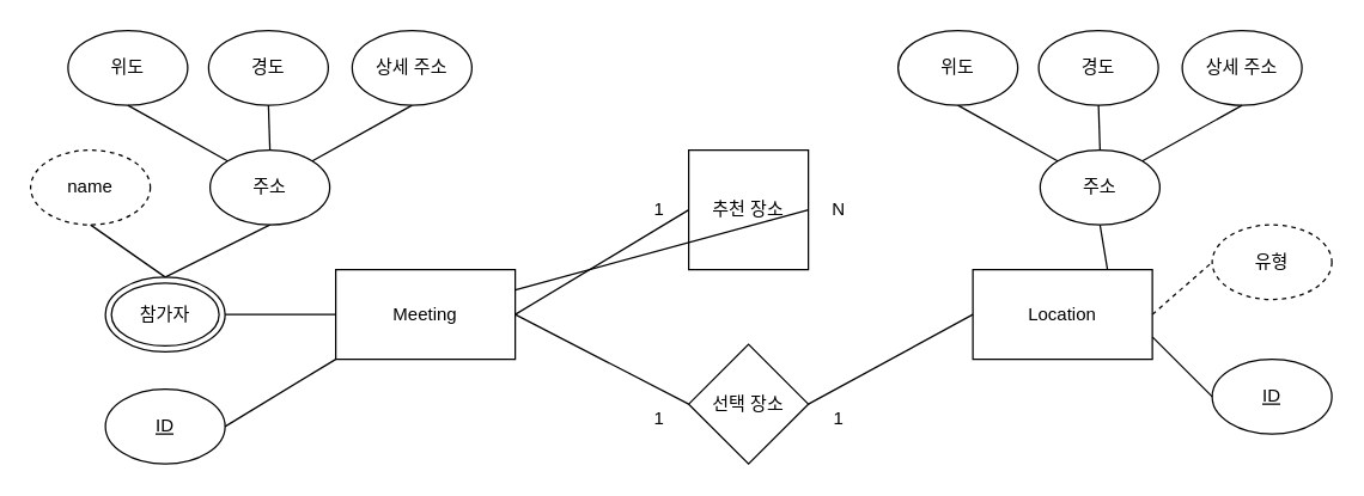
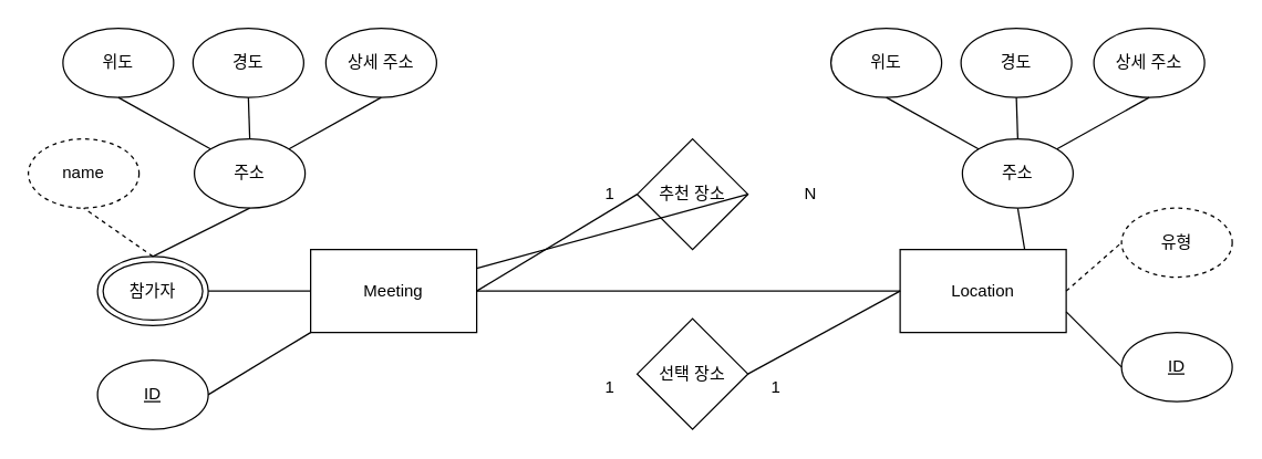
  <mxCell id="0" />
  <mxCell id="1" parent="0" />
  <mxCell id="2" value="Meeting" style="rounded=0;whiteSpace=wrap;html=1;" vertex="1" parent="1"><mxGeometry x="224" y="180" width="120" height="60" as="geometry" /></mxCell>
  <mxCell id="3" value="&lt;u&gt;ID&lt;/u&gt;" style="ellipse;whiteSpace=wrap;html=1;" vertex="1" parent="1"><mxGeometry x="70" y="260" width="80" height="50" as="geometry" /></mxCell>
  <mxCell id="4" value="name" style="ellipse;whiteSpace=wrap;html=1;dashed=1;" vertex="1" parent="1"><mxGeometry x="20" y="100" width="80" height="50" as="geometry" /></mxCell>
  <mxCell id="5" value="참가자" style="ellipse;shape=doubleEllipse;whiteSpace=wrap;html=1;" vertex="1" parent="1"><mxGeometry x="70" y="185" width="80" height="50" as="geometry" /></mxCell>
  <mxCell id="6" value="주소" style="ellipse;whiteSpace=wrap;html=1;direction=south;" vertex="1" parent="1"><mxGeometry x="140" y="100" width="80" height="50" as="geometry" /></mxCell>
  <mxCell id="7" value="위도" style="ellipse;whiteSpace=wrap;html=1;" vertex="1" parent="1"><mxGeometry x="45" y="20" width="80" height="50" as="geometry" /></mxCell>
  <mxCell id="8" value="상세 주소" style="ellipse;whiteSpace=wrap;html=1;" vertex="1" parent="1"><mxGeometry x="235" y="20" width="80" height="50" as="geometry" /></mxCell>
  <mxCell id="9" value="경도" style="ellipse;whiteSpace=wrap;html=1;" vertex="1" parent="1"><mxGeometry x="139" y="20" width="80" height="50" as="geometry" /></mxCell>
  <mxCell id="10" value="Location" style="rounded=0;whiteSpace=wrap;html=1;" vertex="1" parent="1"><mxGeometry x="650" y="180" width="120" height="60" as="geometry" /></mxCell>
- <mxCell id="11" value="추천 장소" style="whiteSpace=wrap;html=1;rounded=0;" vertex="1" parent="1"><mxGeometry x="460" y="100" width="80" height="80" as="geometry" /></mxCell>
+ <mxCell id="11" value="추천 장소" style="rhombus;whiteSpace=wrap;html=1;" vertex="1" parent="1"><mxGeometry x="460" y="100" width="80" height="80" as="geometry" /></mxCell>
  <mxCell id="12" value="선택 장소" style="rhombus;whiteSpace=wrap;html=1;" vertex="1" parent="1"><mxGeometry x="460" y="230" width="80" height="80" as="geometry" /></mxCell>
  <mxCell id="13" value="&lt;u&gt;ID&lt;/u&gt;" style="ellipse;whiteSpace=wrap;html=1;" vertex="1" parent="1"><mxGeometry x="810" y="240" width="80" height="50" as="geometry" /></mxCell>
  <mxCell id="14" value="유형" style="ellipse;whiteSpace=wrap;html=1;dashed=1;" vertex="1" parent="1"><mxGeometry x="810" y="150" width="80" height="50" as="geometry" /></mxCell>
  <mxCell id="15" value="" style="endArrow=none;html=1;rounded=0;exitX=1;exitY=0.5;exitDx=0;exitDy=0;entryX=0;entryY=1;entryDx=0;entryDy=0;" edge="1" parent="1" source="3" target="2"><mxGeometry width="50" height="50" relative="1" as="geometry"><mxPoint x="380" y="290" as="sourcePoint" /><mxPoint x="430" y="240" as="targetPoint" /></mxGeometry></mxCell>
  <mxCell id="16" value="" style="endArrow=none;html=1;rounded=0;entryX=0;entryY=0.5;entryDx=0;entryDy=0;" edge="1" parent="1" target="11"><mxGeometry width="50" height="50" relative="1" as="geometry"><mxPoint x="344" y="210" as="sourcePoint" /><mxPoint x="460" y="130" as="targetPoint" /></mxGeometry></mxCell>
  <mxCell id="17" value="" style="endArrow=none;html=1;rounded=0;exitX=1;exitY=0.5;exitDx=0;exitDy=0;entryX=0;entryY=0.5;entryDx=0;entryDy=0;" edge="1" parent="1" source="5" target="2"><mxGeometry width="50" height="50" relative="1" as="geometry"><mxPoint x="80" y="80" as="sourcePoint" /><mxPoint x="190" y="230" as="targetPoint" /></mxGeometry></mxCell>
- <mxCell id="18" value="" style="endArrow=none;html=1;rounded=0;exitX=0.5;exitY=0;exitDx=0;exitDy=0;entryX=0.5;entryY=1;entryDx=0;entryDy=0;" edge="1" parent="1" source="5" target="4"><mxGeometry width="50" height="50" relative="1" as="geometry"><mxPoint x="110" y="130" as="sourcePoint" /><mxPoint x="100" y="140" as="targetPoint" /></mxGeometry></mxCell>
+ <mxCell id="18" value="" style="endArrow=none;html=1;rounded=0;exitX=0.5;exitY=0;exitDx=0;exitDy=0;entryX=0.5;entryY=1;entryDx=0;entryDy=0;dashed=1;" edge="1" parent="1" source="5" target="4"><mxGeometry width="50" height="50" relative="1" as="geometry"><mxPoint x="110" y="130" as="sourcePoint" /><mxPoint x="100" y="140" as="targetPoint" /></mxGeometry></mxCell>
  <mxCell id="19" value="" style="endArrow=none;html=1;rounded=0;exitX=0.5;exitY=0;exitDx=0;exitDy=0;entryX=1;entryY=0.5;entryDx=0;entryDy=0;" edge="1" parent="1" source="5" target="6"><mxGeometry width="50" height="50" relative="1" as="geometry"><mxPoint x="80" y="80" as="sourcePoint" /><mxPoint x="130" y="30" as="targetPoint" /></mxGeometry></mxCell>
  <mxCell id="20" value="" style="endArrow=none;html=1;rounded=0;exitX=0;exitY=1;exitDx=0;exitDy=0;entryX=0.5;entryY=1;entryDx=0;entryDy=0;" edge="1" parent="1" source="6" target="7"><mxGeometry width="50" height="50" relative="1" as="geometry"><mxPoint x="430" y="120" as="sourcePoint" /><mxPoint x="480" y="70" as="targetPoint" /></mxGeometry></mxCell>
  <mxCell id="21" value="" style="endArrow=none;html=1;rounded=0;exitX=0;exitY=0.5;exitDx=0;exitDy=0;entryX=0.5;entryY=1;entryDx=0;entryDy=0;" edge="1" parent="1" source="6" target="9"><mxGeometry width="50" height="50" relative="1" as="geometry"><mxPoint x="440" y="130" as="sourcePoint" /><mxPoint x="490" y="80" as="targetPoint" /></mxGeometry></mxCell>
  <mxCell id="22" value="" style="endArrow=none;html=1;rounded=0;exitX=0;exitY=0;exitDx=0;exitDy=0;entryX=0.5;entryY=1;entryDx=0;entryDy=0;" edge="1" parent="1" source="6" target="8"><mxGeometry width="50" height="50" relative="1" as="geometry"><mxPoint x="240" y="150" as="sourcePoint" /><mxPoint x="290" y="100" as="targetPoint" /></mxGeometry></mxCell>
  <mxCell id="23" value="" style="endArrow=none;html=1;rounded=0;exitX=0.75;exitY=0;exitDx=0;exitDy=0;" edge="1" parent="1" source="10"><mxGeometry width="50" height="50" relative="1" as="geometry"><mxPoint x="685" y="200" as="sourcePoint" /><mxPoint x="735" y="150" as="targetPoint" /></mxGeometry></mxCell>
- <mxCell id="24" value="" style="endArrow=none;html=1;rounded=0;exitX=1;exitY=0.5;exitDx=0;exitDy=0;entryX=0;entryY=0.5;entryDx=0;entryDy=0;" edge="1" parent="1" source="2" target="12"><mxGeometry width="50" height="50" relative="1" as="geometry"><mxPoint x="380" y="60" as="sourcePoint" /><mxPoint x="430" y="10" as="targetPoint" /></mxGeometry></mxCell>
+ <mxCell id="24" value="" style="endArrow=none;html=1;rounded=0;exitX=1;exitY=0.5;exitDx=0;exitDy=0;" edge="1" parent="1" source="2" target="10"><mxGeometry width="50" height="50" relative="1" as="geometry"><mxPoint x="380" y="60" as="sourcePoint" /><mxPoint x="430" y="10" as="targetPoint" /></mxGeometry></mxCell>
  <mxCell id="25" value="" style="endArrow=none;html=1;rounded=0;exitX=1;exitY=0.5;exitDx=0;exitDy=0;" edge="1" parent="1" source="12"><mxGeometry width="50" height="50" relative="1" as="geometry"><mxPoint x="600" y="260" as="sourcePoint" /><mxPoint x="650" y="210" as="targetPoint" /></mxGeometry></mxCell>
  <mxCell id="26" value="" style="endArrow=none;html=1;rounded=0;exitX=1;exitY=0.5;exitDx=0;exitDy=0;" edge="1" parent="1" source="11" target="2"><mxGeometry width="50" height="50" relative="1" as="geometry"><mxPoint x="460" y="150" as="sourcePoint" /><mxPoint x="510" y="100" as="targetPoint" /></mxGeometry></mxCell>
  <mxCell id="27" value="주소" style="ellipse;whiteSpace=wrap;html=1;direction=south;" vertex="1" parent="1"><mxGeometry x="695" y="100" width="80" height="50" as="geometry" /></mxCell>
  <mxCell id="28" value="위도" style="ellipse;whiteSpace=wrap;html=1;" vertex="1" parent="1"><mxGeometry x="600" y="20" width="80" height="50" as="geometry" /></mxCell>
  <mxCell id="29" value="상세 주소" style="ellipse;whiteSpace=wrap;html=1;" vertex="1" parent="1"><mxGeometry x="790" y="20" width="80" height="50" as="geometry" /></mxCell>
  <mxCell id="30" value="경도" style="ellipse;whiteSpace=wrap;html=1;" vertex="1" parent="1"><mxGeometry x="694" y="20" width="80" height="50" as="geometry" /></mxCell>
  <mxCell id="31" value="" style="endArrow=none;html=1;rounded=0;exitX=0;exitY=1;exitDx=0;exitDy=0;entryX=0.5;entryY=1;entryDx=0;entryDy=0;" edge="1" source="27" target="28" parent="1"><mxGeometry width="50" height="50" relative="1" as="geometry"><mxPoint x="985" y="120" as="sourcePoint" /><mxPoint x="1035" y="70" as="targetPoint" /></mxGeometry></mxCell>
  <mxCell id="32" value="" style="endArrow=none;html=1;rounded=0;exitX=0;exitY=0.5;exitDx=0;exitDy=0;entryX=0.5;entryY=1;entryDx=0;entryDy=0;" edge="1" source="27" target="30" parent="1"><mxGeometry width="50" height="50" relative="1" as="geometry"><mxPoint x="995" y="130" as="sourcePoint" /><mxPoint x="1045" y="80" as="targetPoint" /></mxGeometry></mxCell>
  <mxCell id="33" value="" style="endArrow=none;html=1;rounded=0;exitX=0;exitY=0;exitDx=0;exitDy=0;entryX=0.5;entryY=1;entryDx=0;entryDy=0;" edge="1" source="27" target="29" parent="1"><mxGeometry width="50" height="50" relative="1" as="geometry"><mxPoint x="795" y="150" as="sourcePoint" /><mxPoint x="845" y="100" as="targetPoint" /></mxGeometry></mxCell>
  <mxCell id="34" value="" style="endArrow=none;html=1;rounded=0;entryX=0;entryY=0.5;entryDx=0;entryDy=0;exitX=1;exitY=0.5;exitDx=0;exitDy=0;dashed=1;" edge="1" parent="1" source="10" target="14"><mxGeometry width="50" height="50" relative="1" as="geometry"><mxPoint x="695" y="350" as="sourcePoint" /><mxPoint x="745" y="300" as="targetPoint" /></mxGeometry></mxCell>
  <mxCell id="35" value="" style="endArrow=none;html=1;rounded=0;entryX=1;entryY=0.75;entryDx=0;entryDy=0;exitX=0;exitY=0.5;exitDx=0;exitDy=0;" edge="1" parent="1" source="13" target="10"><mxGeometry width="50" height="50" relative="1" as="geometry"><mxPoint x="720" y="295" as="sourcePoint" /><mxPoint x="770" y="245" as="targetPoint" /></mxGeometry></mxCell>
  <mxCell id="36" value="1" style="text;html=1;align=center;verticalAlign=middle;resizable=0;points=[];autosize=1;strokeColor=none;fillColor=none;" vertex="1" parent="1"><mxGeometry x="430" y="130" width="20" height="20" as="geometry" /></mxCell>
- <mxCell id="37" value="N" style="text;html=1;align=center;verticalAlign=middle;resizable=0;points=[];autosize=1;strokeColor=none;fillColor=none;" vertex="1" parent="1"><mxGeometry x="550" y="130" width="20" height="20" as="geometry" /></mxCell>
+ <mxCell id="37" value="N" style="text;html=1;align=center;verticalAlign=middle;resizable=0;points=[];autosize=1;strokeColor=none;fillColor=none;" vertex="1" parent="1"><mxGeometry x="575" y="130" width="20" height="20" as="geometry" /></mxCell>
  <mxCell id="38" value="1" style="text;html=1;align=center;verticalAlign=middle;resizable=0;points=[];autosize=1;strokeColor=none;fillColor=none;" vertex="1" parent="1"><mxGeometry x="430" y="270" width="20" height="20" as="geometry" /></mxCell>
  <mxCell id="39" value="1" style="text;html=1;align=center;verticalAlign=middle;resizable=0;points=[];autosize=1;strokeColor=none;fillColor=none;" vertex="1" parent="1"><mxGeometry x="550" y="270" width="20" height="20" as="geometry" /></mxCell>
